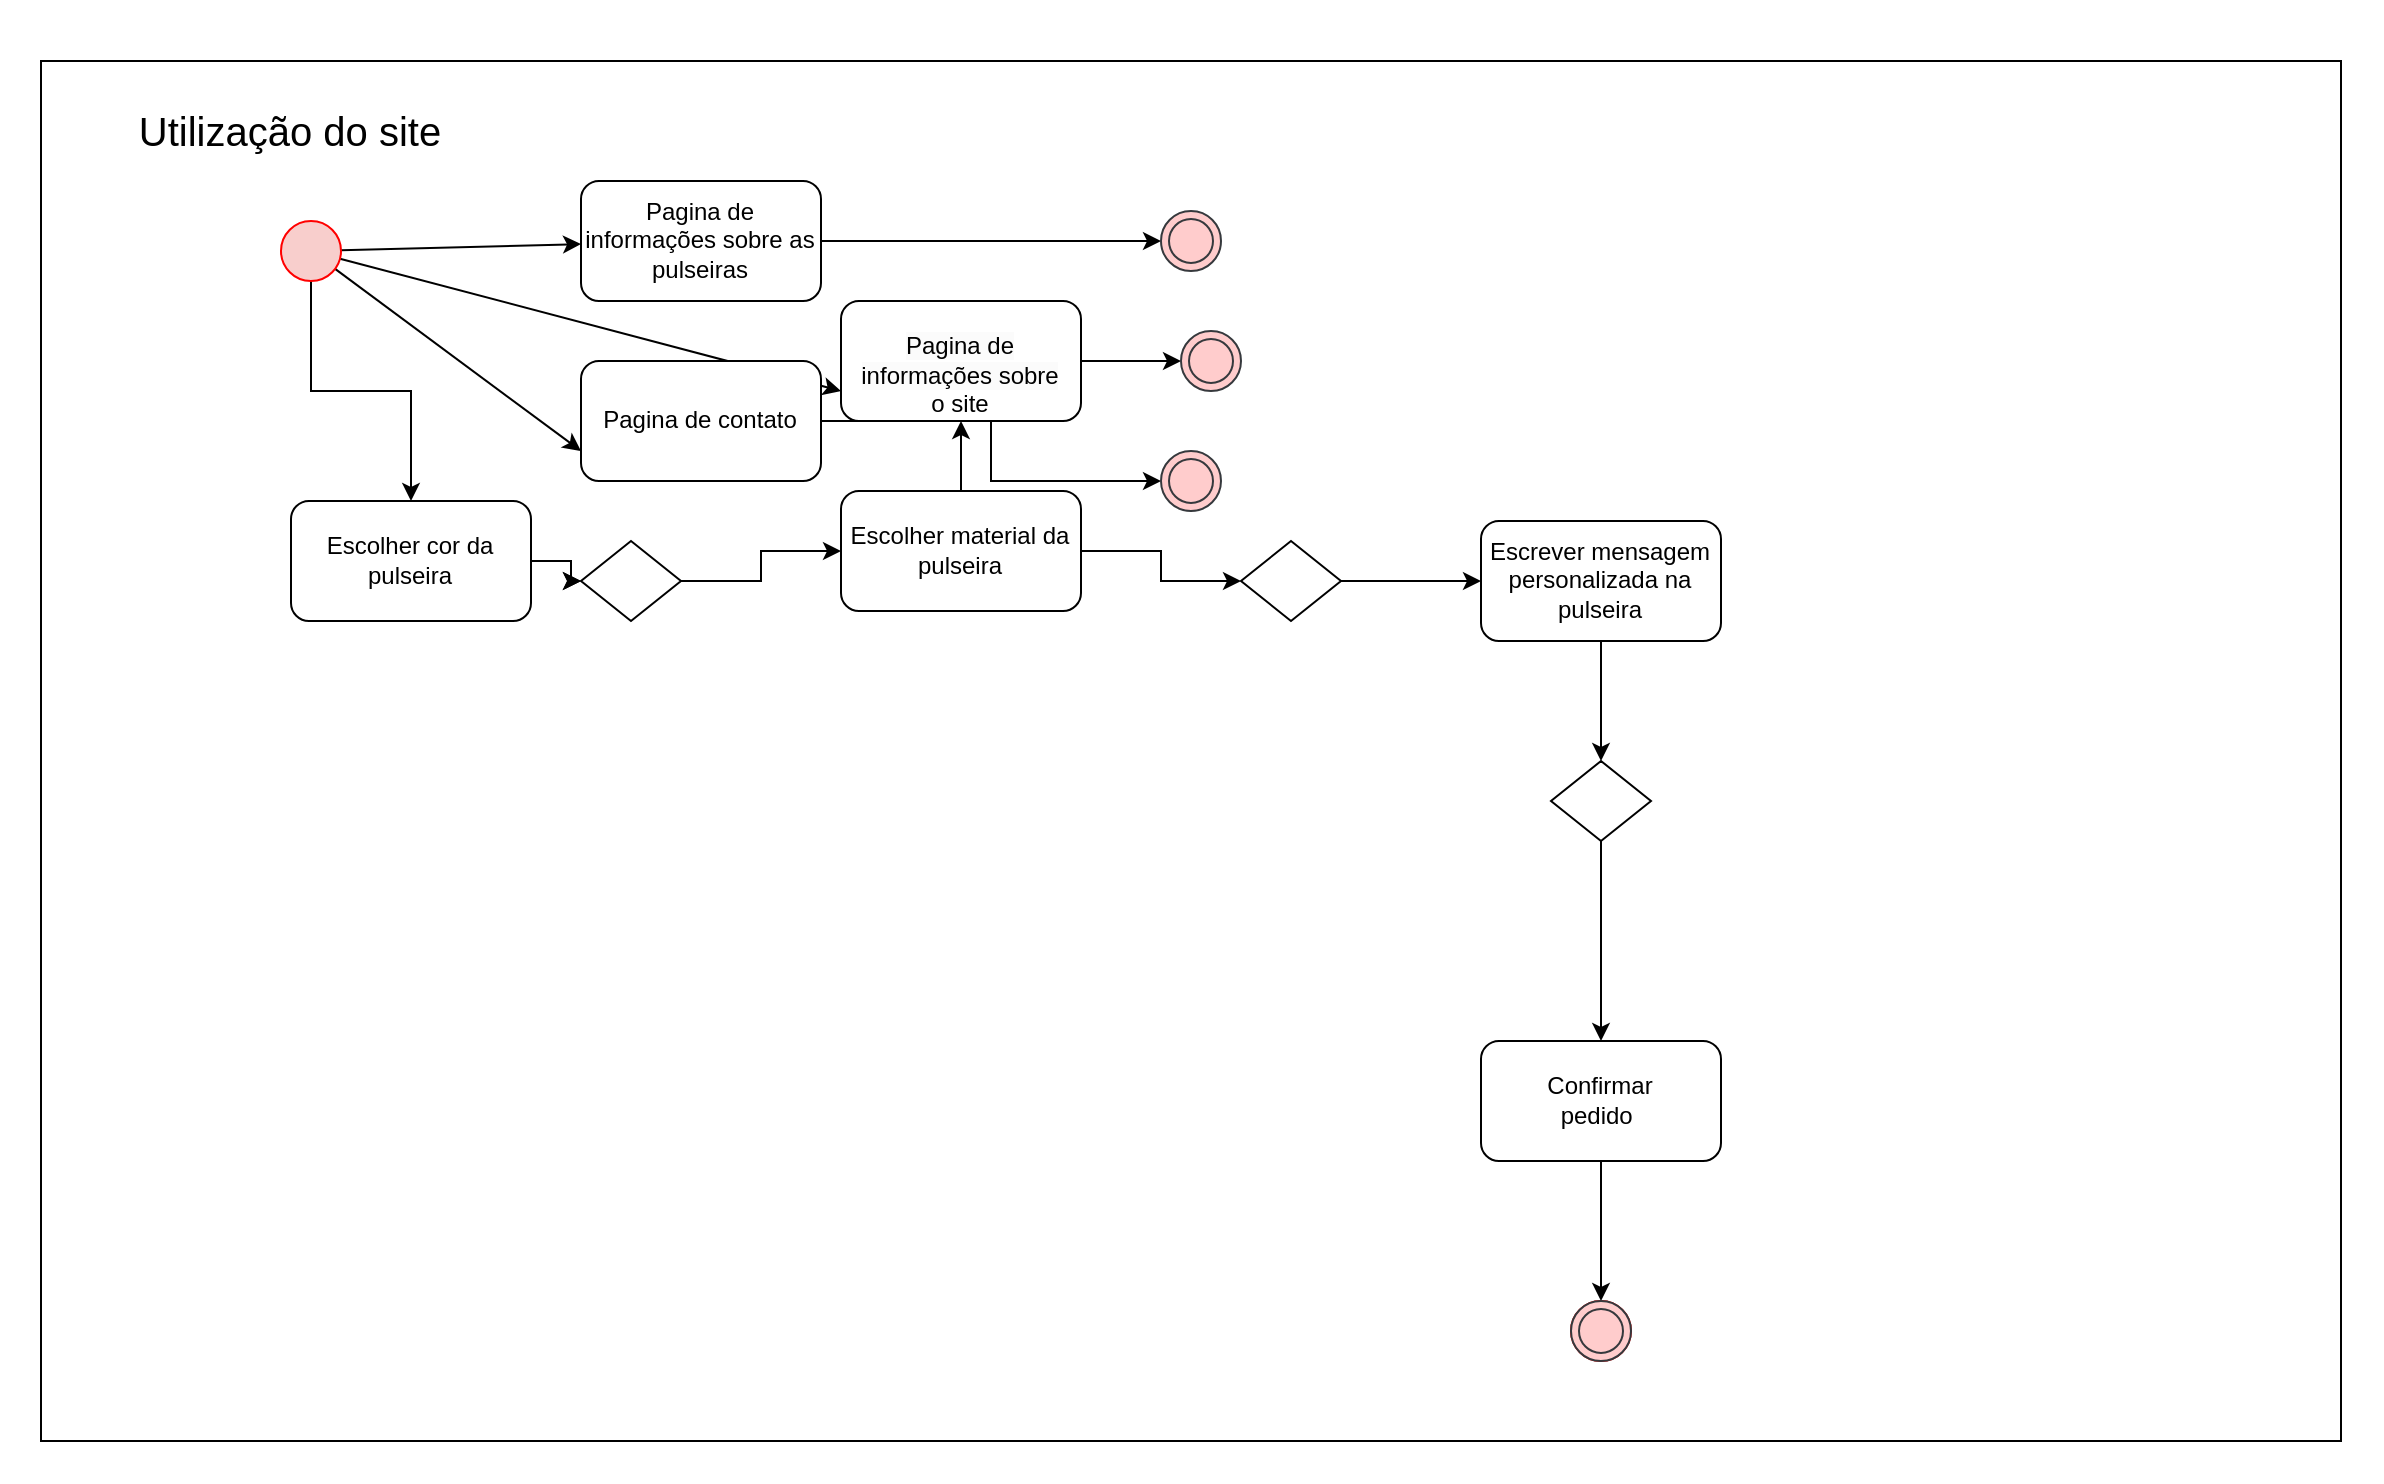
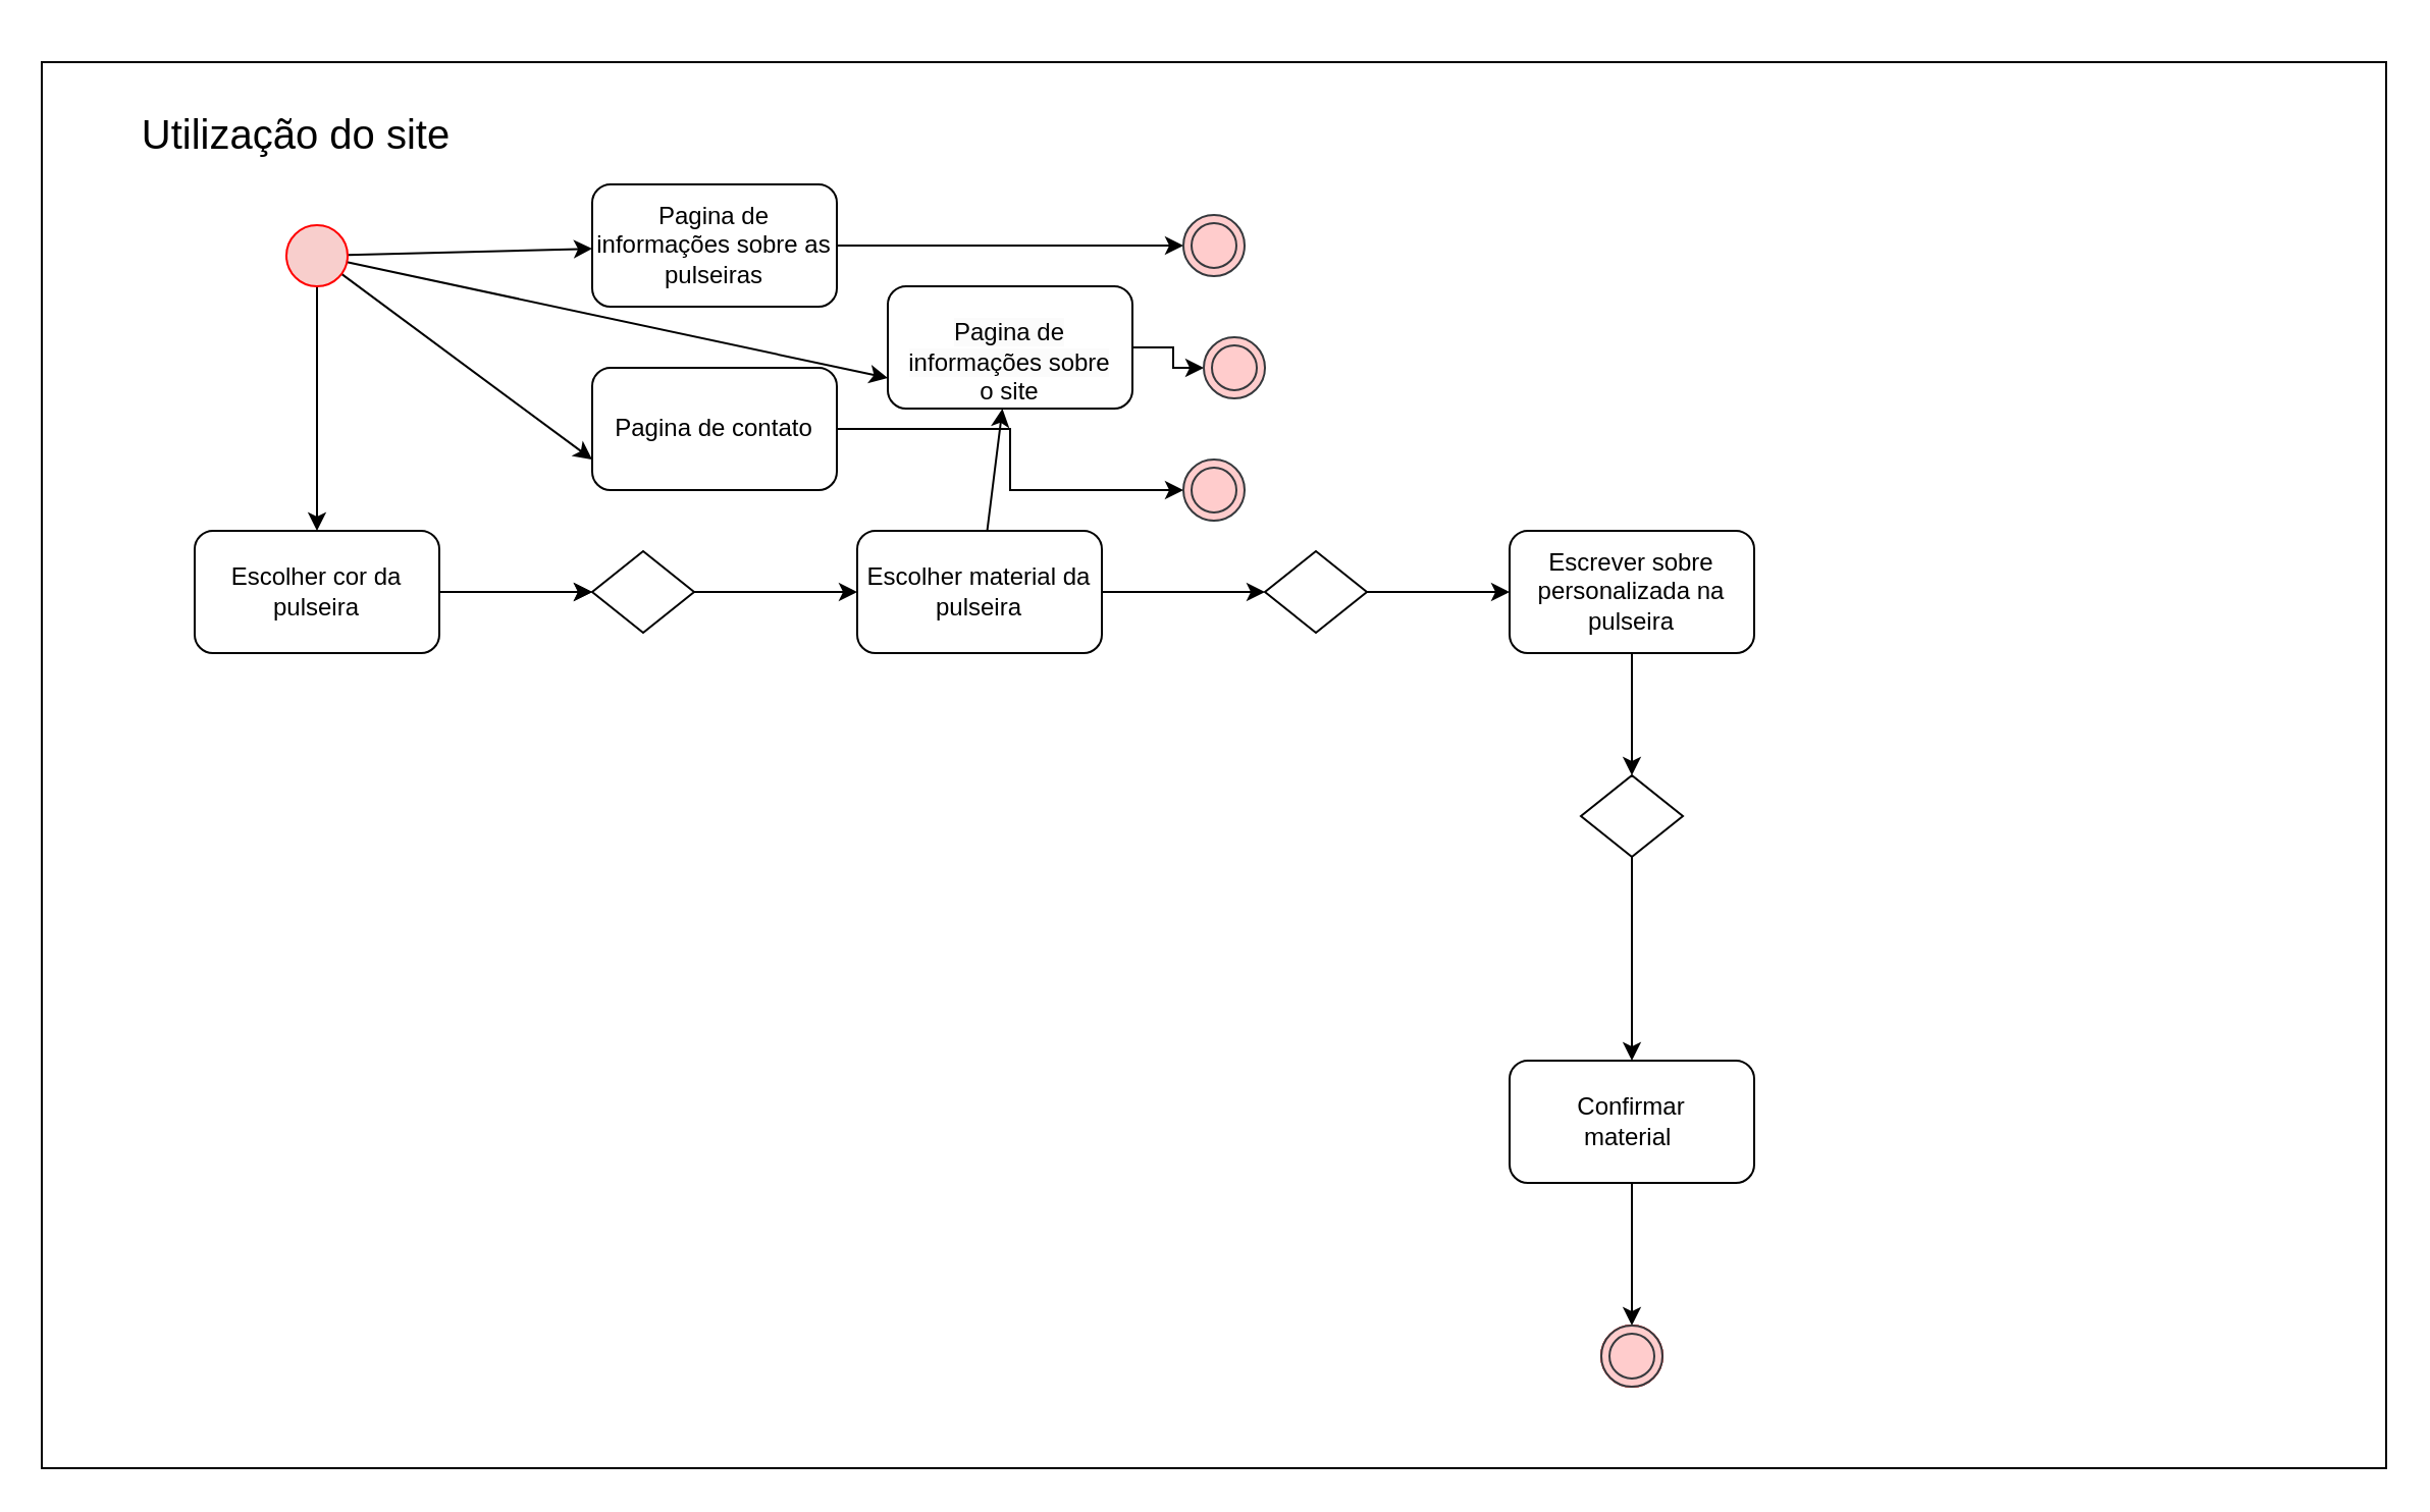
  <mxCell id="0" />
  <mxCell id="1" parent="0" />
  <mxCell id="2" value="" style="rounded=0;whiteSpace=wrap;html=1;" vertex="1" parent="1"><mxGeometry x="20" y="30" width="1150" height="690" as="geometry" /></mxCell>
  <mxCell id="3" value="Utilização do site" style="text;html=1;align=center;verticalAlign=middle;whiteSpace=wrap;rounded=0;strokeWidth=2;fontSize=20;" vertex="1" parent="1"><mxGeometry x="20" y="20" width="250" height="90" as="geometry" /></mxCell>
  <mxCell id="4" style="edgeStyle=orthogonalEdgeStyle;rounded=0;orthogonalLoop=1;jettySize=auto;html=1;" edge="1" parent="1" source="8" target="11"><mxGeometry relative="1" as="geometry" /></mxCell>
  <mxCell id="5" style="rounded=0;orthogonalLoop=1;jettySize=auto;html=1;" edge="1" parent="1" source="8" target="25"><mxGeometry relative="1" as="geometry" /></mxCell>
  <mxCell id="6" style="rounded=0;orthogonalLoop=1;jettySize=auto;html=1;entryX=0;entryY=0.75;entryDx=0;entryDy=0;" edge="1" parent="1" source="8" target="27"><mxGeometry relative="1" as="geometry" /></mxCell>
  <mxCell id="7" style="rounded=0;orthogonalLoop=1;jettySize=auto;html=1;entryX=0;entryY=0.75;entryDx=0;entryDy=0;" edge="1" parent="1" source="8" target="29"><mxGeometry relative="1" as="geometry" /></mxCell>
  <mxCell id="8" value="" style="ellipse;whiteSpace=wrap;html=1;aspect=fixed;fillColor=#f8cecc;strokeColor=#FF0000;gradientColor=none;" vertex="1" parent="1"><mxGeometry x="140" y="110" width="30" height="30" as="geometry" /></mxCell>
  <mxCell id="9" style="edgeStyle=orthogonalEdgeStyle;rounded=0;orthogonalLoop=1;jettySize=auto;html=1;entryX=0;entryY=0.5;entryDx=0;entryDy=0;" edge="1" parent="1" source="18" target="14"><mxGeometry relative="1" as="geometry" /></mxCell>
  <mxCell id="10" style="edgeStyle=orthogonalEdgeStyle;rounded=0;orthogonalLoop=1;jettySize=auto;html=1;" edge="1" parent="1" source="11" target="18"><mxGeometry relative="1" as="geometry" /></mxCell>
- <mxCell id="11" value="Escolher cor da pulseira" style="rounded=1;whiteSpace=wrap;html=1;shadow=0;glass=0;" vertex="1" parent="1"><mxGeometry x="145" y="250" width="120" height="60" as="geometry" /></mxCell>
+ <mxCell id="11" value="Escolher cor da pulseira" style="rounded=1;whiteSpace=wrap;html=1;shadow=0;glass=0;" vertex="1" parent="1"><mxGeometry x="95" y="260" width="120" height="60" as="geometry" /></mxCell>
  <mxCell id="12" style="edgeStyle=orthogonalEdgeStyle;rounded=0;orthogonalLoop=1;jettySize=auto;html=1;" edge="1" parent="1" source="20" target="16"><mxGeometry relative="1" as="geometry" /></mxCell>
  <mxCell id="13" style="rounded=0;orthogonalLoop=1;jettySize=auto;html=1;" edge="1" parent="1" source="14" target="27"><mxGeometry relative="1" as="geometry" /></mxCell>
- <mxCell id="14" value="Escolher material da pulseira" style="rounded=1;whiteSpace=wrap;html=1;" vertex="1" parent="1"><mxGeometry x="420" y="245" width="120" height="60" as="geometry" /></mxCell>
+ <mxCell id="14" value="Escolher material da pulseira" style="rounded=1;whiteSpace=wrap;html=1;" vertex="1" parent="1"><mxGeometry x="420" y="260" width="120" height="60" as="geometry" /></mxCell>
  <mxCell id="15" style="edgeStyle=orthogonalEdgeStyle;rounded=0;orthogonalLoop=1;jettySize=auto;html=1;" edge="1" parent="1" source="16" target="35"><mxGeometry relative="1" as="geometry" /></mxCell>
- <mxCell id="16" value="Escrever mensagem personalizada na pulseira" style="rounded=1;whiteSpace=wrap;html=1;" vertex="1" parent="1"><mxGeometry x="740" y="260" width="120" height="60" as="geometry" /></mxCell>
+ <mxCell id="16" value="Escrever sobre personalizada na pulseira" style="rounded=1;whiteSpace=wrap;html=1;" vertex="1" parent="1"><mxGeometry x="740" y="260" width="120" height="60" as="geometry" /></mxCell>
  <mxCell id="17" value="" style="edgeStyle=orthogonalEdgeStyle;rounded=0;orthogonalLoop=1;jettySize=auto;html=1;entryX=0;entryY=0.5;entryDx=0;entryDy=0;" edge="1" parent="1" source="11" target="18"><mxGeometry relative="1" as="geometry"><mxPoint x="215" y="290" as="sourcePoint" /><mxPoint x="420" y="290" as="targetPoint" /></mxGeometry></mxCell>
  <mxCell id="18" value="" style="rhombus;whiteSpace=wrap;html=1;" vertex="1" parent="1"><mxGeometry x="290" y="270" width="50" height="40" as="geometry" /></mxCell>
  <mxCell id="19" value="" style="edgeStyle=orthogonalEdgeStyle;rounded=0;orthogonalLoop=1;jettySize=auto;html=1;" edge="1" parent="1" source="14" target="20"><mxGeometry relative="1" as="geometry"><mxPoint x="540" y="290" as="sourcePoint" /><mxPoint x="750" y="290" as="targetPoint" /></mxGeometry></mxCell>
  <mxCell id="20" value="" style="rhombus;whiteSpace=wrap;html=1;" vertex="1" parent="1"><mxGeometry x="620" y="270" width="50" height="40" as="geometry" /></mxCell>
  <mxCell id="21" style="edgeStyle=orthogonalEdgeStyle;rounded=0;orthogonalLoop=1;jettySize=auto;html=1;" edge="1" parent="1" source="22" target="23"><mxGeometry relative="1" as="geometry" /></mxCell>
- <mxCell id="22" value="Confirmar&lt;div&gt;pedido&amp;nbsp;&lt;/div&gt;" style="rounded=1;whiteSpace=wrap;html=1;" vertex="1" parent="1"><mxGeometry x="740" y="520" width="120" height="60" as="geometry" /></mxCell>
+ <mxCell id="22" value="Confirmar&lt;div&gt;material&amp;nbsp;&lt;/div&gt;" style="rounded=1;whiteSpace=wrap;html=1;" vertex="1" parent="1"><mxGeometry x="740" y="520" width="120" height="60" as="geometry" /></mxCell>
  <mxCell id="23" value="" style="ellipse;whiteSpace=wrap;html=1;aspect=fixed;fillColor=#f8cecc;strokeColor=#FF0000;gradientColor=none;" vertex="1" parent="1"><mxGeometry x="785" y="650" width="30" height="30" as="geometry" /></mxCell>
  <mxCell id="24" style="edgeStyle=orthogonalEdgeStyle;rounded=0;orthogonalLoop=1;jettySize=auto;html=1;" edge="1" parent="1" source="25" target="30"><mxGeometry relative="1" as="geometry" /></mxCell>
  <mxCell id="25" value="Pagina de informações sobre as pulseiras" style="rounded=1;whiteSpace=wrap;html=1;" vertex="1" parent="1"><mxGeometry x="290" y="90" width="120" height="60" as="geometry" /></mxCell>
  <mxCell id="26" style="edgeStyle=orthogonalEdgeStyle;rounded=0;orthogonalLoop=1;jettySize=auto;html=1;" edge="1" parent="1" source="27" target="33"><mxGeometry relative="1" as="geometry" /></mxCell>
- <mxCell id="27" value="&lt;br&gt;&lt;span style=&quot;color: rgb(0, 0, 0); font-family: Helvetica; font-size: 12px; font-style: normal; font-variant-ligatures: normal; font-variant-caps: normal; font-weight: 400; letter-spacing: normal; orphans: 2; text-align: center; text-indent: 0px; text-transform: none; widows: 2; word-spacing: 0px; -webkit-text-stroke-width: 0px; white-space: normal; background-color: rgb(251, 251, 251); text-decoration-thickness: initial; text-decoration-style: initial; text-decoration-color: initial; display: inline !important; float: none;&quot;&gt;Pagina de informações sobre&lt;/span&gt;&lt;br&gt;o site" style="rounded=1;whiteSpace=wrap;html=1;" vertex="1" parent="1"><mxGeometry x="420" y="150" width="120" height="60" as="geometry" /></mxCell>
+ <mxCell id="27" value="&lt;br&gt;&lt;span style=&quot;color: rgb(0, 0, 0); font-family: Helvetica; font-size: 12px; font-style: normal; font-variant-ligatures: normal; font-variant-caps: normal; font-weight: 400; letter-spacing: normal; orphans: 2; text-align: center; text-indent: 0px; text-transform: none; widows: 2; word-spacing: 0px; -webkit-text-stroke-width: 0px; white-space: normal; background-color: rgb(251, 251, 251); text-decoration-thickness: initial; text-decoration-style: initial; text-decoration-color: initial; display: inline !important; float: none;&quot;&gt;Pagina de informações sobre&lt;/span&gt;&lt;br&gt;o site" style="rounded=1;whiteSpace=wrap;html=1;" vertex="1" parent="1"><mxGeometry x="435" y="140" width="120" height="60" as="geometry" /></mxCell>
  <mxCell id="28" style="edgeStyle=orthogonalEdgeStyle;rounded=0;orthogonalLoop=1;jettySize=auto;html=1;" edge="1" parent="1" source="29" target="32"><mxGeometry relative="1" as="geometry" /></mxCell>
  <mxCell id="29" value="Pagina de contato" style="rounded=1;whiteSpace=wrap;html=1;" vertex="1" parent="1"><mxGeometry x="290" y="180" width="120" height="60" as="geometry" /></mxCell>
  <mxCell id="30" value="" style="ellipse;shape=doubleEllipse;whiteSpace=wrap;html=1;aspect=fixed;strokeColor=#36393d;fillColor=#ffcccc;" vertex="1" parent="1"><mxGeometry x="580" y="105" width="30" height="30" as="geometry" /></mxCell>
  <mxCell id="31" value="" style="ellipse;shape=doubleEllipse;whiteSpace=wrap;html=1;aspect=fixed;strokeColor=#36393d;fillColor=#ffcccc;" vertex="1" parent="1"><mxGeometry x="785" y="650" width="30" height="30" as="geometry" /></mxCell>
  <mxCell id="32" value="" style="ellipse;shape=doubleEllipse;whiteSpace=wrap;html=1;aspect=fixed;strokeColor=#36393d;fillColor=#ffcccc;" vertex="1" parent="1"><mxGeometry x="580" y="225" width="30" height="30" as="geometry" /></mxCell>
  <mxCell id="33" value="" style="ellipse;shape=doubleEllipse;whiteSpace=wrap;html=1;aspect=fixed;strokeColor=#36393d;fillColor=#ffcccc;" vertex="1" parent="1"><mxGeometry x="590" y="165" width="30" height="30" as="geometry" /></mxCell>
  <mxCell id="34" style="edgeStyle=orthogonalEdgeStyle;rounded=0;orthogonalLoop=1;jettySize=auto;html=1;" edge="1" parent="1" source="35" target="22"><mxGeometry relative="1" as="geometry" /></mxCell>
  <mxCell id="35" value="" style="rhombus;whiteSpace=wrap;html=1;" vertex="1" parent="1"><mxGeometry x="775" y="380" width="50" height="40" as="geometry" /></mxCell>
